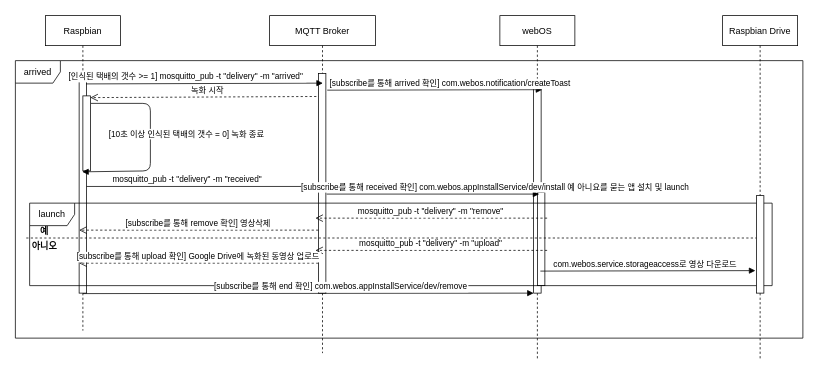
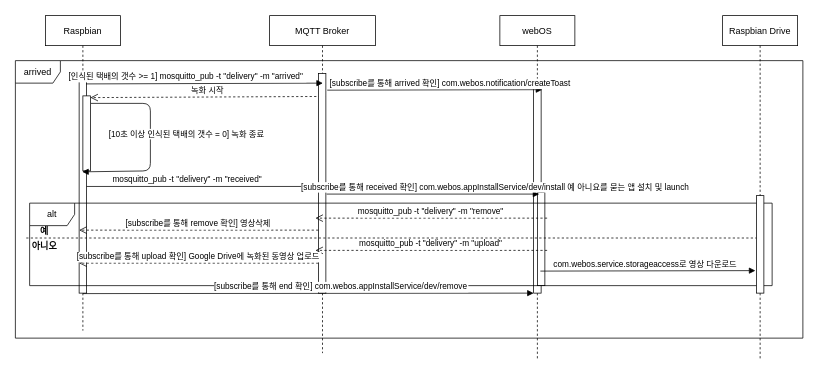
  <mxCell id="0" />
  <mxCell id="1" parent="0" />
  <mxCell id="2" value="arrived" style="shape=umlFrame;whiteSpace=wrap;html=1;" parent="1" vertex="1"><mxGeometry x="20" y="80" width="1050" height="370" as="geometry" /></mxCell>
  <mxCell id="3" value="webOS" style="shape=umlLifeline;perimeter=lifelinePerimeter;container=1;collapsible=0;recursiveResize=0;rounded=0;shadow=0;strokeWidth=1;" parent="1" vertex="1"><mxGeometry x="666" y="20" width="100" height="460" as="geometry" /></mxCell>
  <mxCell id="4" value="" style="points=[];perimeter=orthogonalPerimeter;rounded=0;shadow=0;strokeWidth=1;" parent="3" vertex="1"><mxGeometry x="45" y="97" width="10" height="273" as="geometry" /></mxCell>
  <mxCell id="5" value="" style="points=[];perimeter=orthogonalPerimeter;rounded=0;shadow=0;strokeWidth=1;" parent="3" vertex="1"><mxGeometry x="50" y="236" width="10" height="124" as="geometry" /></mxCell>
  <mxCell id="6" value="Raspbian" style="shape=umlLifeline;perimeter=lifelinePerimeter;container=1;collapsible=0;recursiveResize=0;rounded=0;shadow=0;strokeWidth=1;" parent="1" vertex="1"><mxGeometry x="60" y="20" width="100" height="420" as="geometry" /></mxCell>
  <mxCell id="7" value="" style="points=[];perimeter=orthogonalPerimeter;rounded=0;shadow=0;strokeWidth=1;" parent="6" vertex="1"><mxGeometry x="45" y="77" width="10" height="293" as="geometry" /></mxCell>
  <mxCell id="8" value="" style="points=[];perimeter=orthogonalPerimeter;rounded=0;shadow=0;strokeWidth=1;" parent="6" vertex="1"><mxGeometry x="50" y="107" width="10" height="100" as="geometry" /></mxCell>
  <mxCell id="9" value="[10초 이상 인식된 택배의 갯수 = 0] 녹화 종료 " style="verticalAlign=bottom;endArrow=block;shadow=0;strokeWidth=1;startArrow=none;exitX=1.077;exitY=0.1;exitDx=0;exitDy=0;exitPerimeter=0;entryX=-0.084;entryY=1.013;entryDx=0;entryDy=0;entryPerimeter=0;" parent="6" source="8" target="8" edge="1"><mxGeometry x="-0.006" y="50" relative="1" as="geometry"><mxPoint x="60" y="119" as="sourcePoint" /><mxPoint x="235.17" y="176.68" as="targetPoint" /><mxPoint as="offset" /><Array as="points"><mxPoint x="140" y="117" /><mxPoint x="140" y="207" /></Array></mxGeometry></mxCell>
  <mxCell id="10" value="녹화 시작" style="verticalAlign=bottom;endArrow=open;dashed=1;endSize=8;shadow=0;strokeWidth=1;entryX=1;entryY=0.023;entryDx=0;entryDy=0;entryPerimeter=0;exitX=0.933;exitY=0.105;exitDx=0;exitDy=0;exitPerimeter=0;" parent="1" source="12" target="8" edge="1"><mxGeometry relative="1" as="geometry"><mxPoint x="120" y="127" as="targetPoint" /><mxPoint x="429" y="130" as="sourcePoint" /></mxGeometry></mxCell>
  <mxCell id="11" value="MQTT Broker" style="shape=umlLifeline;perimeter=lifelinePerimeter;container=1;collapsible=0;recursiveResize=0;rounded=0;shadow=0;strokeWidth=1;" parent="1" vertex="1"><mxGeometry x="359" y="20" width="141" height="450" as="geometry" /></mxCell>
  <mxCell id="12" value="" style="points=[];perimeter=orthogonalPerimeter;rounded=0;shadow=0;strokeWidth=1;" parent="11" vertex="1"><mxGeometry x="65" y="77" width="10" height="293" as="geometry" /></mxCell>
  <mxCell id="13" value="" style="endArrow=none;dashed=1;html=1;rounded=0;exitX=-0.006;exitY=0.505;exitDx=0;exitDy=0;exitPerimeter=0;" parent="11" target="26" edge="1"><mxGeometry width="50" height="50" relative="1" as="geometry"><mxPoint x="-324.5" y="296.5" as="sourcePoint" /><mxPoint x="432.25" y="296.9" as="targetPoint" /></mxGeometry></mxCell>
  <mxCell id="14" value="예" style="text;align=center;fontStyle=1;verticalAlign=middle;spacingLeft=3;spacingRight=3;strokeColor=none;rotatable=0;points=[[0,0.5],[1,0.5]];portConstraint=eastwest;" parent="11" vertex="1"><mxGeometry x="-320" y="280" width="40" height="13" as="geometry" /></mxCell>
  <mxCell id="15" value="아니오" style="text;align=center;fontStyle=1;verticalAlign=middle;spacingLeft=3;spacingRight=3;strokeColor=none;rotatable=0;points=[[0,0.5],[1,0.5]];portConstraint=eastwest;" parent="11" vertex="1"><mxGeometry x="-320" y="300" width="40" height="13" as="geometry" /></mxCell>
  <mxCell id="16" value="mosquitto_pub -t &quot;delivery&quot; -m &quot;remove&quot;" style="verticalAlign=bottom;endArrow=open;dashed=1;endSize=8;shadow=0;strokeWidth=1;" parent="11" edge="1"><mxGeometry relative="1" as="geometry"><mxPoint x="61" y="270" as="targetPoint" /><mxPoint x="370" y="270" as="sourcePoint" /></mxGeometry></mxCell>
  <mxCell id="17" value="mosquitto_pub -t &quot;delivery&quot; -m &quot;upload&quot;" style="verticalAlign=bottom;endArrow=open;dashed=1;endSize=8;shadow=0;strokeWidth=1;" parent="11" edge="1"><mxGeometry relative="1" as="geometry"><mxPoint x="61" y="313" as="targetPoint" /><mxPoint x="370" y="313" as="sourcePoint" /></mxGeometry></mxCell>
  <mxCell id="18" value="[subscribe를 통해 upload 확인] Google Drive에 녹화된 동영상 업로드" style="verticalAlign=bottom;endArrow=open;dashed=1;endSize=8;shadow=0;strokeWidth=1;" parent="11" source="12" edge="1"><mxGeometry relative="1" as="geometry"><mxPoint x="-254" y="330" as="targetPoint" /><mxPoint x="55" y="330" as="sourcePoint" /></mxGeometry></mxCell>
  <mxCell id="19" value="com.webos.service.storageaccess로 영상 다운로드" style="verticalAlign=bottom;endArrow=block;shadow=0;strokeWidth=1;entryX=1.15;entryY=0.021;entryDx=0;entryDy=0;entryPerimeter=0;exitX=1.183;exitY=0.09;exitDx=0;exitDy=0;exitPerimeter=0;" parent="11" edge="1"><mxGeometry x="-0.023" relative="1" as="geometry"><mxPoint x="361" y="340.64" as="sourcePoint" /><mxPoint x="647.67" y="340.003" as="targetPoint" /><mxPoint as="offset" /></mxGeometry></mxCell>
- <mxCell id="20" value="launch" style="shape=umlFrame;whiteSpace=wrap;html=1;" parent="11" vertex="1"><mxGeometry x="-320" y="250" width="990" height="110" as="geometry" /></mxCell>
+ <mxCell id="20" value="alt" style="shape=umlFrame;whiteSpace=wrap;html=1;" parent="11" vertex="1"><mxGeometry x="-320" y="250" width="990" height="110" as="geometry" /></mxCell>
  <mxCell id="21" value="[인식된 택배의 갯수 &gt;= 1] mosquitto_pub -t &quot;delivery&quot; -m &quot;arrived&quot; " style="verticalAlign=bottom;endArrow=block;shadow=0;strokeWidth=1;exitX=0.917;exitY=0.048;exitDx=0;exitDy=0;exitPerimeter=0;" parent="1" source="7" edge="1"><mxGeometry x="-0.147" relative="1" as="geometry"><mxPoint x="130" y="110" as="sourcePoint" /><mxPoint x="430" y="110" as="targetPoint" /><mxPoint as="offset" /></mxGeometry></mxCell>
  <mxCell id="22" value="[subscribe를 통해 arrived 확인] com.webos.notification/createToast" style="verticalAlign=bottom;endArrow=block;shadow=0;strokeWidth=1;entryX=1.15;entryY=0.021;entryDx=0;entryDy=0;entryPerimeter=0;exitX=1.183;exitY=0.09;exitDx=0;exitDy=0;exitPerimeter=0;" parent="1" edge="1"><mxGeometry x="0.145" relative="1" as="geometry"><mxPoint x="435.83" y="119.37" as="sourcePoint" /><mxPoint x="722.5" y="118.733" as="targetPoint" /><mxPoint as="offset" /></mxGeometry></mxCell>
  <mxCell id="23" value="mosquitto_pub -t &quot;delivery&quot; -m &quot;received&quot; " style="verticalAlign=bottom;endArrow=block;shadow=0;strokeWidth=1;entryX=1.061;entryY=0.658;entryDx=0;entryDy=0;entryPerimeter=0;" parent="1" edge="1"><mxGeometry x="-0.147" relative="1" as="geometry"><mxPoint x="115" y="247.794" as="sourcePoint" /><mxPoint x="434.61" y="247.794" as="targetPoint" /><mxPoint as="offset" /></mxGeometry></mxCell>
  <mxCell id="24" value="[subscribe를 통해 received 확인] com.webos.appInstallService/dev/install 예 아니요를 묻는 앱 설치 및 launch" style="verticalAlign=bottom;endArrow=block;shadow=0;strokeWidth=1;entryX=0.15;entryY=0.017;entryDx=0;entryDy=0;entryPerimeter=0;" parent="1" edge="1"><mxGeometry x="0.587" relative="1" as="geometry"><mxPoint x="435" y="257.938" as="sourcePoint" /><mxPoint x="718.5" y="257.938" as="targetPoint" /><mxPoint as="offset" /></mxGeometry></mxCell>
  <mxCell id="25" value="[subscribe를 통해 remove 확인] 영상삭제" style="verticalAlign=bottom;endArrow=open;dashed=1;endSize=8;shadow=0;strokeWidth=1;" parent="1" edge="1"><mxGeometry relative="1" as="geometry"><mxPoint x="105" y="306" as="targetPoint" /><mxPoint x="424" y="306" as="sourcePoint" /></mxGeometry></mxCell>
  <mxCell id="26" value="Raspbian Drive" style="shape=umlLifeline;perimeter=lifelinePerimeter;container=1;collapsible=0;recursiveResize=0;rounded=0;shadow=0;strokeWidth=1;" parent="1" vertex="1"><mxGeometry x="963" y="20" width="100" height="460" as="geometry" /></mxCell>
  <mxCell id="27" value="" style="points=[];perimeter=orthogonalPerimeter;rounded=0;shadow=0;strokeWidth=1;" parent="26" vertex="1"><mxGeometry x="45" y="240" width="10" height="130" as="geometry" /></mxCell>
  <mxCell id="28" value="[subscribe를 통해 end 확인] com.webos.appInstallService/dev/remove" style="verticalAlign=bottom;endArrow=block;shadow=0;strokeWidth=1;exitX=1.183;exitY=0.09;exitDx=0;exitDy=0;exitPerimeter=0;" edge="1" parent="1" target="4"><mxGeometry x="0.145" relative="1" as="geometry"><mxPoint x="110" y="390.64" as="sourcePoint" /><mxPoint x="396.67" y="390.003" as="targetPoint" /><mxPoint as="offset" /></mxGeometry></mxCell>
